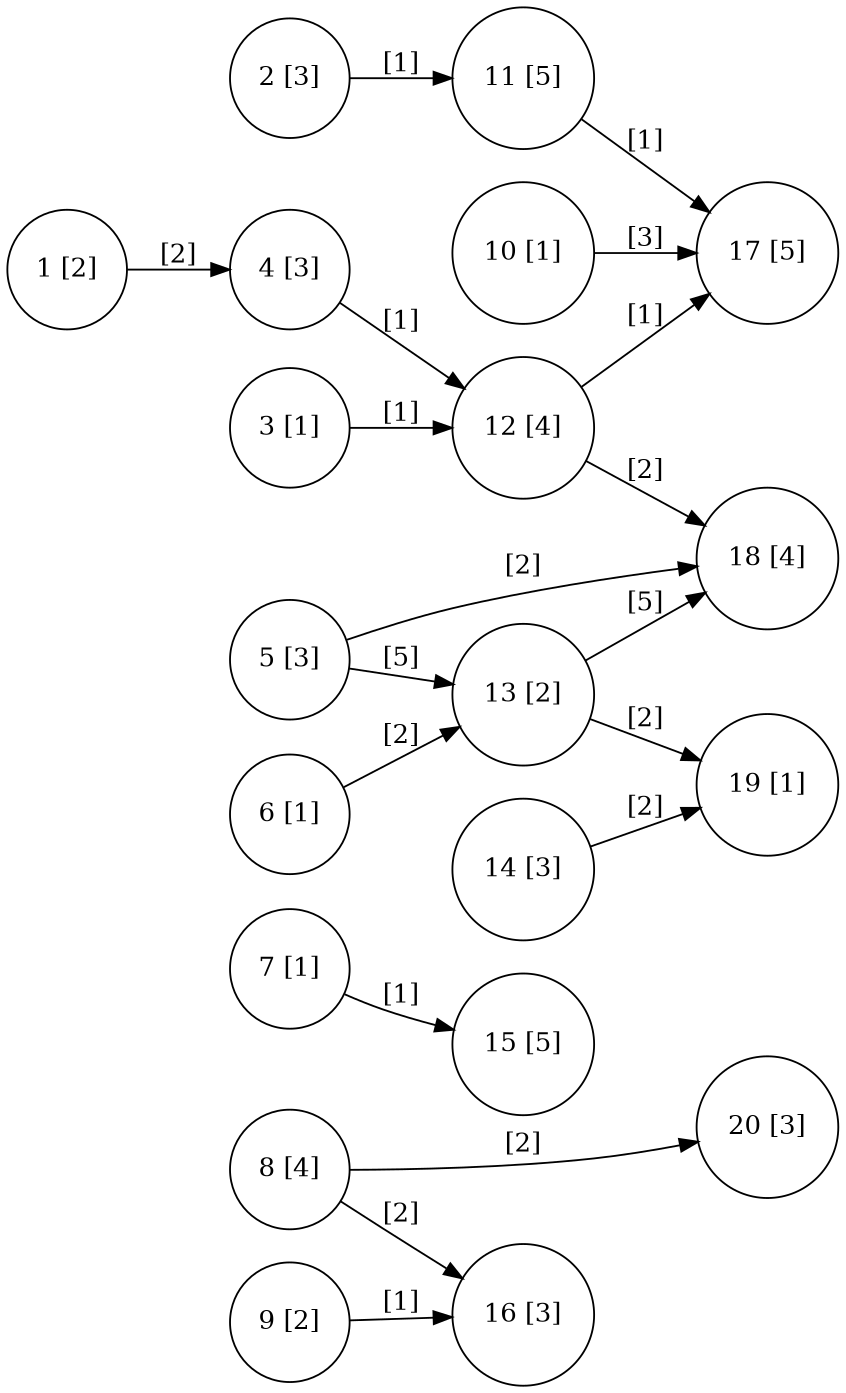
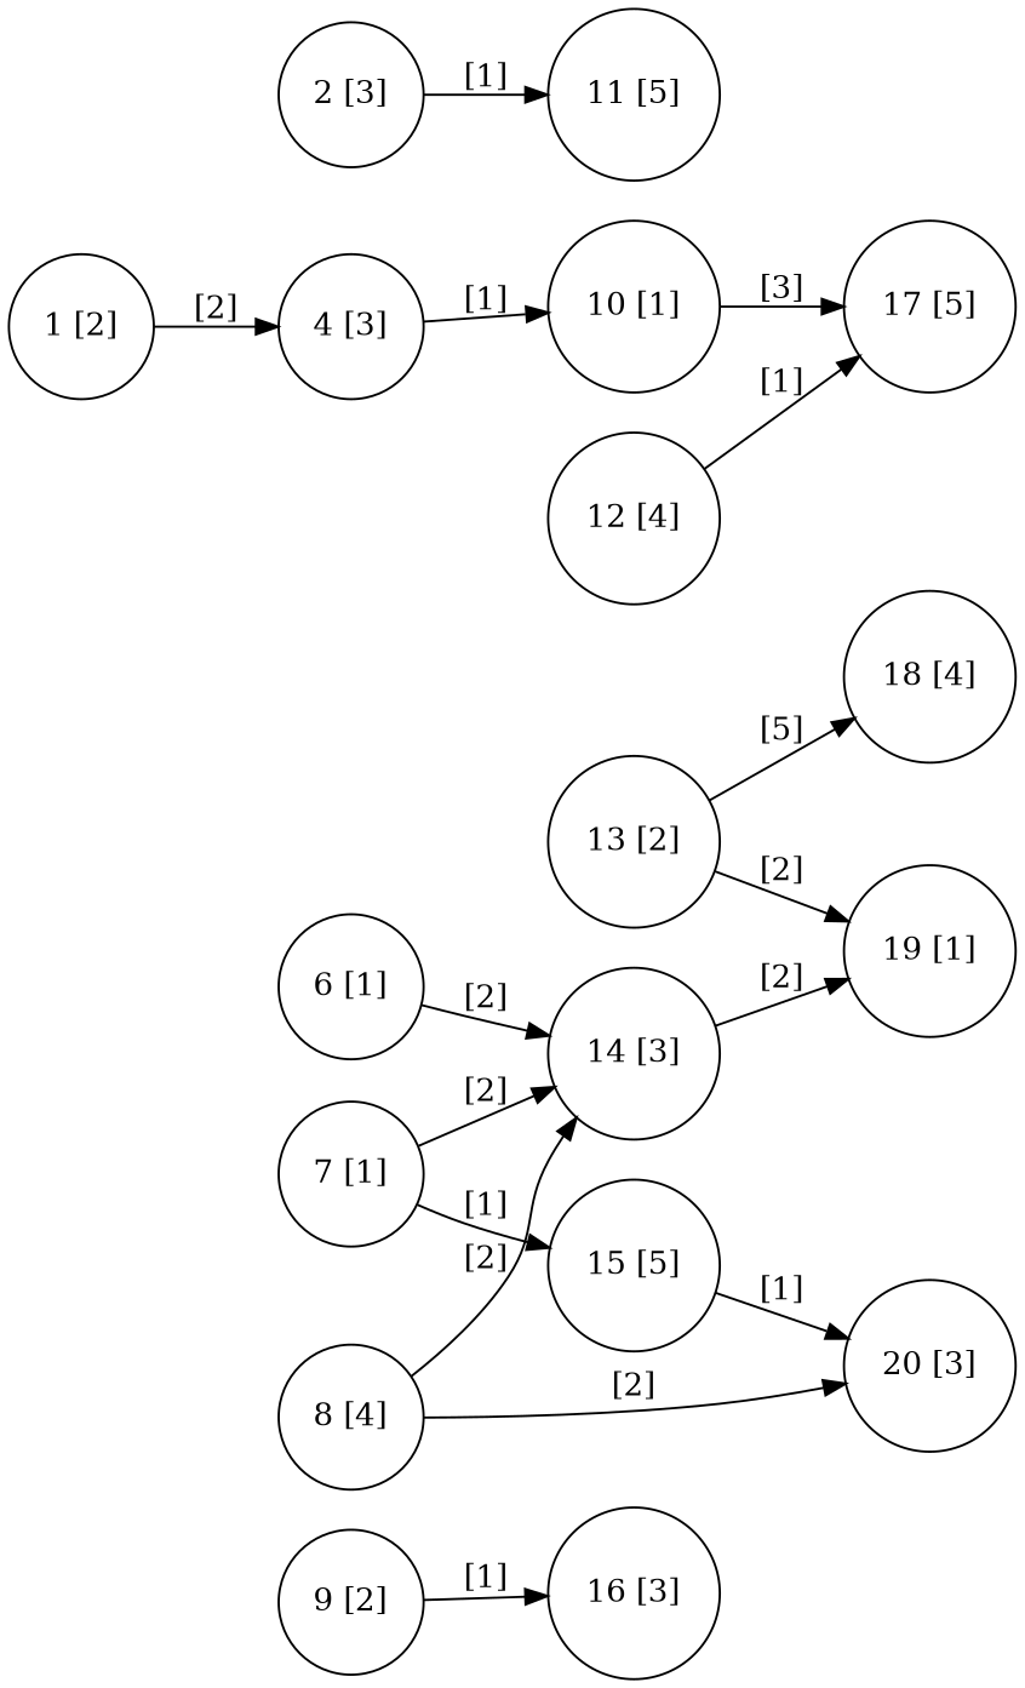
  digraph {
    rankdir=LR
    node [shape=circle]
    n1 [label="1 [2]"]
    n2 [label="4 [3]"]
    n3 [label="12 [4]"]
    n4 [label="2 [3]"]
    n5 [label="11 [5]"]
    n6 [label="17 [5]"]
-   n7 [label="3 [1]"]
    n8 [label="18 [4]"]
-   n9 [label="5 [3]"]
    n10 [label="13 [2]"]
    n11 [label="19 [1]"]
    n12 [label="6 [1]"]
    n13 [label="14 [3]"]
    n14 [label="7 [1]"]
    n15 [label="15 [5]"]
    n16 [label="20 [3]"]
    n17 [label="8 [4]"]
    n18 [label="16 [3]"]
    n19 [label="9 [2]"]
    n20 [label="10 [1]"]
    n1 -> n2 [label="[2]"]
-   n2 -> n3 [label="[1]"]
+   n2 -> n20 [label="[1]"]
    n3 -> n6 [label="[1]"]
-   n3 -> n8 [label="[2]"]
    n4 -> n5 [label="[1]"]
-   n5 -> n6 [label="[1]"]
-   n7 -> n3 [label="[1]"]
-   n9 -> n8 [label="[2]"]
-   n9 -> n10 [label="[5]"]
    n10 -> n8 [label="[5]"]
    n10 -> n11 [label="[2]"]
-   n12 -> n10 [label="[2]"]
+   n12 -> n13 [label="[2]"]
    n13 -> n11 [label="[2]"]
+   n14 -> n13 [label="[2]"]
    n14 -> n15 [label="[1]"]
+   n15 -> n16 [label="[1]"]
    n17 -> n16 [label="[2]"]
-   n17 -> n18 [label="[2]"]
+   n17 -> n13 [label="[2]"]
    n19 -> n18 [label="[1]"]
    n20 -> n6 [label="[3]"]
  }
